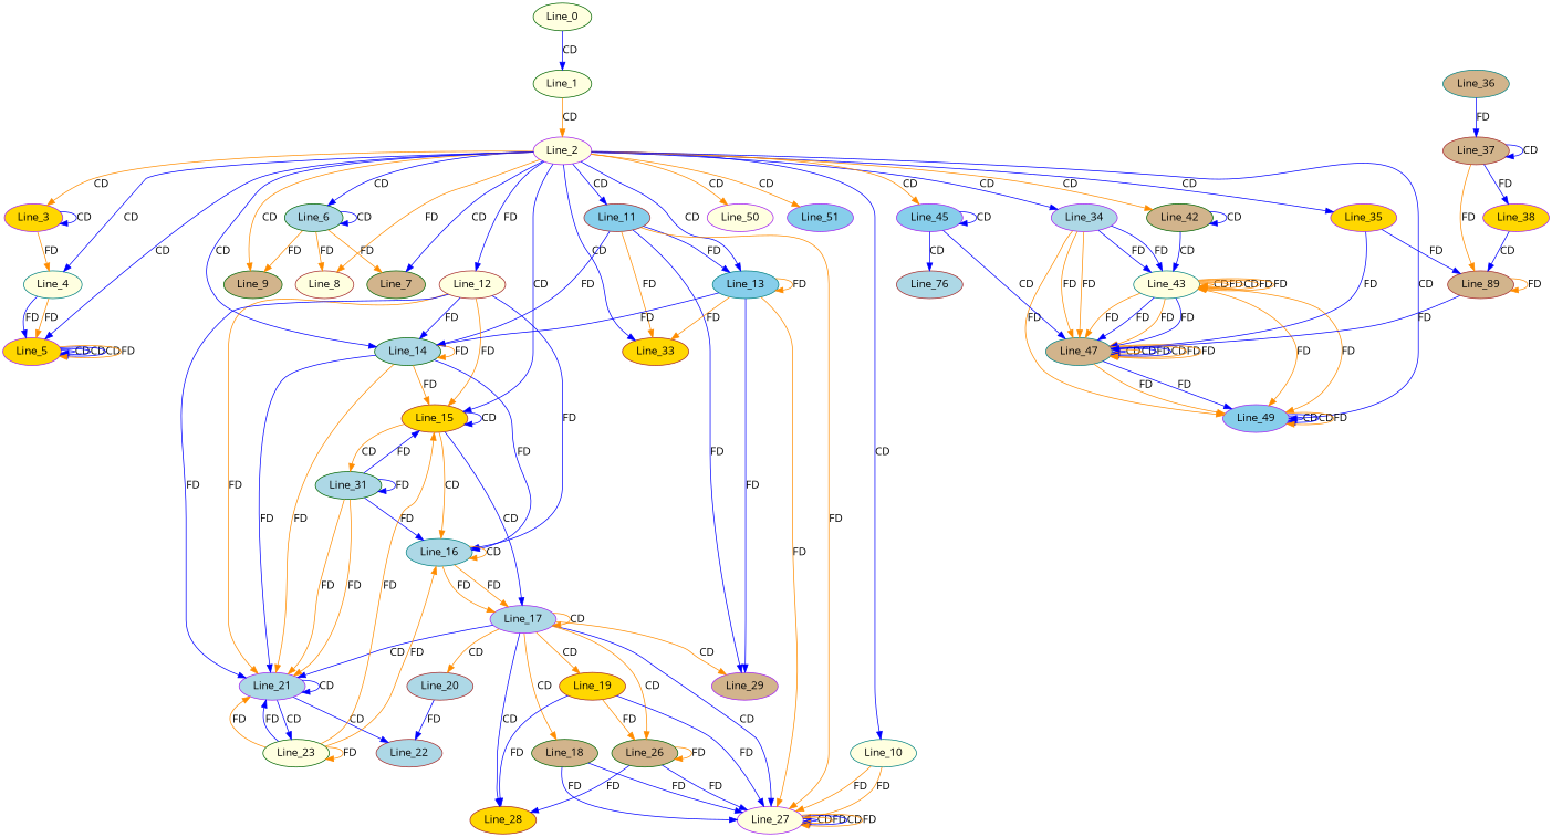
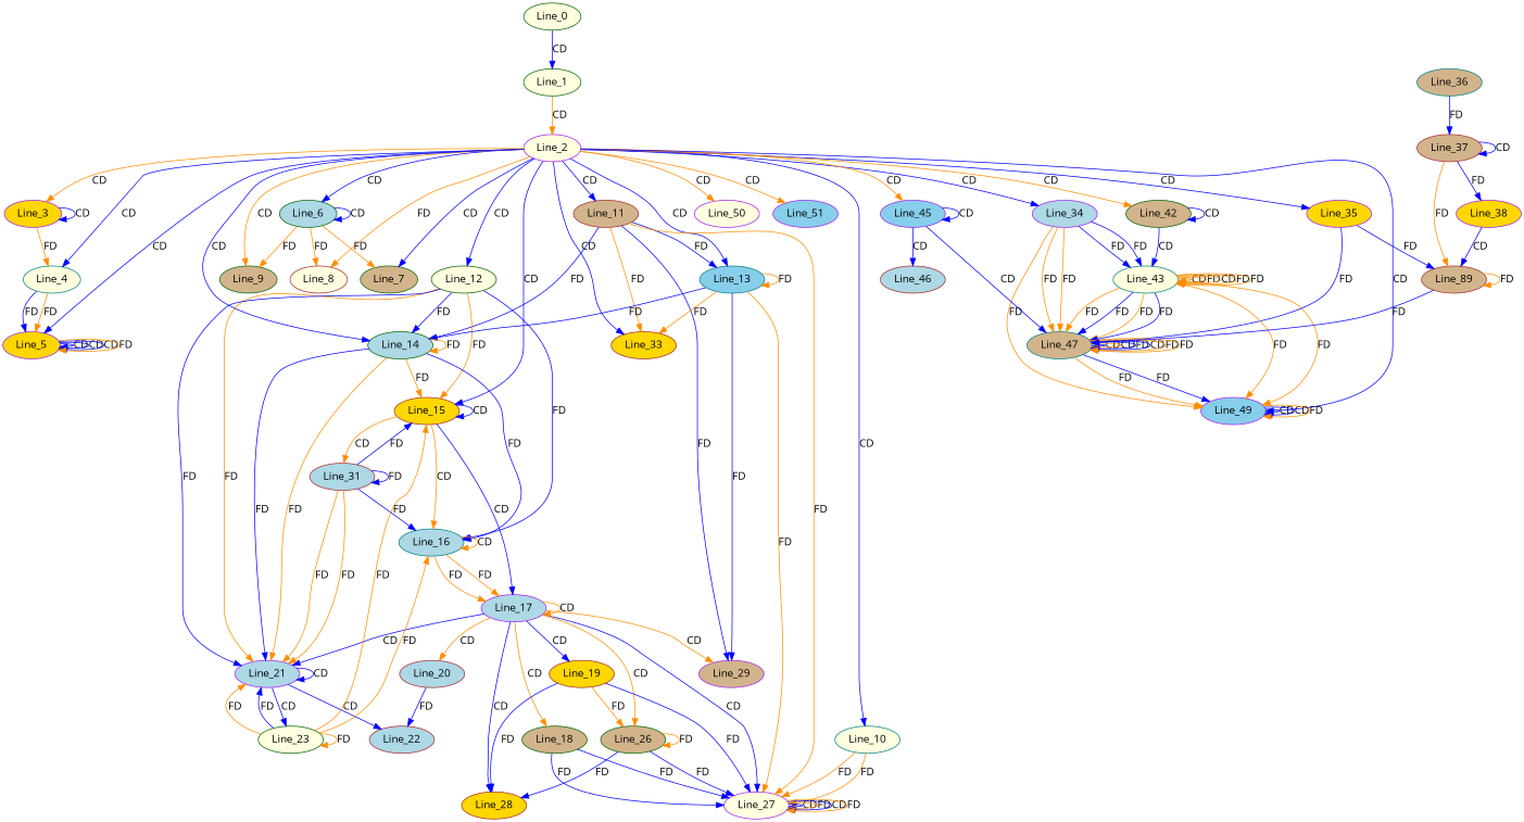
  digraph {
    fontname="Open Sans"
    node [color=purple fillcolor=lightyellow fontname="Open Sans" style=filled]
    edge [color=blue fontname="Open Sans"]
    Line_0 [color=darkgreen]
    Line_1 [color=darkgreen]
    Line_2
    Line_3 [fillcolor=gold]
    Line_4 [color=teal]
    Line_5 [fillcolor=gold]
    Line_6 [color=darkgreen fillcolor=lightblue]
    Line_7 [color=darkgreen fillcolor=tan]
    Line_8 [color=brown]
    Line_9 [color=darkgreen fillcolor=tan]
    Line_10 [color=teal]
-   Line_11 [color=brown fillcolor=skyblue]
-   Line_12 [color=brown]
+   Line_11 [color=brown fillcolor=tan]
+   Line_12 [color=darkgreen]
    Line_13 [color=teal fillcolor=skyblue]
    Line_14 [color=darkgreen fillcolor=lightblue]
    Line_15 [color=brown fillcolor=gold]
    Line_33 [color=brown fillcolor=gold]
    Line_34 [fillcolor=lightblue]
    Line_35 [fillcolor=gold]
    Line_42 [color=darkgreen fillcolor=tan]
    Line_45 [fillcolor=skyblue]
    Line_49 [fillcolor=skyblue]
    Line_50
    Line_51 [fillcolor=skyblue]
    Line_27
    Line_29 [fillcolor=tan]
    Line_16 [color=teal fillcolor=lightblue]
    Line_21 [fillcolor=lightblue]
    Line_17 [fillcolor=lightblue]
-   Line_31 [color=darkgreen fillcolor=lightblue]
+   Line_31 [color=brown fillcolor=lightblue]
    Line_43 [color=teal]
    Line_47 [color=teal fillcolor=tan]
    n33 [color=brown fillcolor=tan label=Line_89]
-   Line_46 [color=brown fillcolor=lightblue label=Line_76]
+   Line_46 [color=brown fillcolor=lightblue]
    Line_22 [color=brown fillcolor=lightblue]
    Line_23 [color=darkgreen]
    Line_18 [color=darkgreen fillcolor=tan]
    Line_19 [color=brown fillcolor=gold]
    Line_20 [color=brown fillcolor=lightblue]
    Line_26 [color=darkgreen fillcolor=tan]
    Line_28 [color=brown fillcolor=gold]
    Line_37 [color=brown fillcolor=tan]
    Line_38 [fillcolor=gold]
    Line_36 [color=teal fillcolor=tan]
    Line_0 -> Line_1 [label=CD]
    Line_1 -> Line_2 [color=darkorange label=CD]
    Line_2 -> Line_3 [color=darkorange label=CD]
    Line_2 -> Line_4 [label=CD]
    Line_2 -> Line_5 [label=CD]
    Line_2 -> Line_6 [label=CD]
    Line_2 -> Line_7 [label=CD]
    Line_2 -> Line_8 [color=darkorange label=FD]
    Line_2 -> Line_9 [color=darkorange label=CD]
    Line_2 -> Line_10 [label=CD]
    Line_2 -> Line_11 [label=CD]
-   Line_2 -> Line_12 [label=FD]
+   Line_2 -> Line_12 [label=CD]
    Line_2 -> Line_13 [label=CD]
    Line_2 -> Line_14 [label=CD]
    Line_2 -> Line_15 [label=CD]
    Line_2 -> Line_33 [label=CD]
    Line_2 -> Line_34 [label=CD]
    Line_2 -> Line_35 [label=CD]
    Line_2 -> Line_42 [color=darkorange label=CD]
    Line_2 -> Line_45 [color=darkorange label=CD]
    Line_2 -> Line_49 [label=CD]
    Line_2 -> Line_50 [color=darkorange label=CD]
    Line_2 -> Line_51 [color=darkorange label=CD]
    Line_3 -> Line_3 [label=CD]
    Line_3 -> Line_4 [color=darkorange label=FD]
    Line_4 -> Line_5 [label=FD]
    Line_4 -> Line_5 [color=darkorange label=FD]
    Line_5 -> Line_5 [label=CD]
    Line_5 -> Line_5 [label=CD]
    Line_5 -> Line_5 [label=CD]
    Line_5 -> Line_5 [color=darkorange label=FD]
    Line_6 -> Line_6 [label=CD]
    Line_6 -> Line_7 [color=darkorange label=FD]
    Line_6 -> Line_8 [color=darkorange label=FD]
    Line_6 -> Line_9 [color=darkorange label=FD]
    Line_10 -> Line_27 [color=darkorange label=FD]
    Line_10 -> Line_27 [color=darkorange label=FD]
    Line_11 -> Line_13 [label=FD]
    Line_11 -> Line_14 [label=FD]
    Line_11 -> Line_33 [color=darkorange label=FD]
    Line_11 -> Line_27 [color=darkorange label=FD]
    Line_11 -> Line_29 [label=FD]
    Line_12 -> Line_14 [label=FD]
    Line_12 -> Line_15 [color=darkorange label=FD]
    Line_12 -> Line_16 [label=FD]
    Line_12 -> Line_21 [color=darkorange label=FD]
    Line_12 -> Line_21 [label=FD]
    Line_13 -> Line_13 [color=darkorange label=FD]
    Line_13 -> Line_14 [label=FD]
    Line_13 -> Line_33 [color=darkorange label=FD]
    Line_13 -> Line_27 [color=darkorange label=FD]
    Line_13 -> Line_29 [label=FD]
    Line_14 -> Line_14 [color=darkorange label=FD]
    Line_14 -> Line_15 [color=darkorange label=FD]
    Line_14 -> Line_16 [label=FD]
    Line_14 -> Line_21 [label=FD]
    Line_14 -> Line_21 [color=darkorange label=FD]
    Line_15 -> Line_15 [label=CD]
    Line_15 -> Line_16 [color=darkorange label=CD]
    Line_15 -> Line_17 [label=CD]
    Line_15 -> Line_31 [color=darkorange label=CD]
    Line_34 -> Line_49 [color=darkorange label=FD]
    Line_34 -> Line_43 [label=FD]
    Line_34 -> Line_43 [label=FD]
    Line_34 -> Line_47 [color=darkorange label=FD]
    Line_34 -> Line_47 [color=darkorange label=FD]
    Line_35 -> Line_47 [label=FD]
    Line_35 -> n33 [label=FD]
    Line_42 -> Line_42 [label=CD]
    Line_42 -> Line_43 [label=CD]
    Line_45 -> Line_45 [label=CD]
    Line_45 -> Line_47 [label=CD]
    Line_45 -> Line_46 [label=CD]
    Line_49 -> Line_49 [label=CD]
    Line_49 -> Line_49 [label=CD]
    Line_49 -> Line_49 [color=darkorange label=FD]
    Line_27 -> Line_27 [label=CD]
    Line_27 -> Line_27 [color=darkorange label=FD]
    Line_27 -> Line_27 [label=CD]
    Line_27 -> Line_27 [color=darkorange label=FD]
    Line_16 -> Line_16 [color=darkorange label=CD]
    Line_16 -> Line_17 [color=darkorange label=FD]
    Line_16 -> Line_17 [color=darkorange label=FD]
    Line_21 -> Line_21 [label=CD]
    Line_21 -> Line_22 [label=CD]
    Line_21 -> Line_23 [label=CD]
    Line_17 -> Line_27 [label=CD]
    Line_17 -> Line_29 [color=darkorange label=CD]
    Line_17 -> Line_21 [label=CD]
    Line_17 -> Line_17 [color=darkorange label=CD]
    Line_17 -> Line_18 [color=darkorange label=CD]
-   Line_17 -> Line_19 [color=darkorange label=CD]
+   Line_17 -> Line_19 [label=CD]
    Line_17 -> Line_20 [color=darkorange label=CD]
    Line_17 -> Line_26 [color=darkorange label=CD]
    Line_17 -> Line_28 [label=CD]
    Line_31 -> Line_15 [label=FD]
    Line_31 -> Line_16 [label=FD]
    Line_31 -> Line_21 [color=darkorange label=FD]
    Line_31 -> Line_21 [color=darkorange label=FD]
    Line_31 -> Line_31 [label=FD]
    Line_43 -> Line_49 [color=darkorange label=FD]
    Line_43 -> Line_49 [color=darkorange label=FD]
    Line_43 -> Line_43 [color=darkorange label=CD]
    Line_43 -> Line_43 [color=darkorange label=FD]
    Line_43 -> Line_43 [color=darkorange label=CD]
    Line_43 -> Line_43 [color=darkorange label=FD]
    Line_43 -> Line_43 [color=darkorange label=FD]
    Line_43 -> Line_47 [label=FD]
    Line_43 -> Line_47 [color=darkorange label=FD]
    Line_43 -> Line_47 [label=FD]
    Line_43 -> Line_47 [color=darkorange label=FD]
    Line_47 -> Line_49 [label=FD]
    Line_47 -> Line_49 [color=darkorange label=FD]
    Line_47 -> Line_47 [label=CD]
    Line_47 -> Line_47 [color=darkorange label=CD]
    Line_47 -> Line_47 [label=FD]
    Line_47 -> Line_47 [label=CD]
    Line_47 -> Line_47 [color=darkorange label=FD]
    Line_47 -> Line_47 [color=darkorange label=FD]
    n33 -> Line_47 [label=FD]
    n33 -> n33 [color=darkorange label=FD]
    Line_23 -> Line_15 [color=darkorange label=FD]
    Line_23 -> Line_16 [color=darkorange label=FD]
    Line_23 -> Line_21 [color=darkorange label=FD]
    Line_23 -> Line_21 [label=FD]
    Line_23 -> Line_23 [color=darkorange label=FD]
    Line_18 -> Line_27 [label=FD]
    Line_18 -> Line_27 [label=FD]
    Line_19 -> Line_27 [label=FD]
    Line_19 -> Line_26 [color=darkorange label=FD]
    Line_19 -> Line_28 [label=FD]
    Line_20 -> Line_22 [label=FD]
    Line_26 -> Line_27 [label=FD]
    Line_26 -> Line_26 [color=darkorange label=FD]
    Line_26 -> Line_28 [label=FD]
    Line_37 -> n33 [color=darkorange label=FD]
    Line_37 -> Line_37 [label=CD]
    Line_37 -> Line_38 [label=FD]
    Line_38 -> n33 [label=CD]
    Line_36 -> Line_37 [label=FD]
  }
